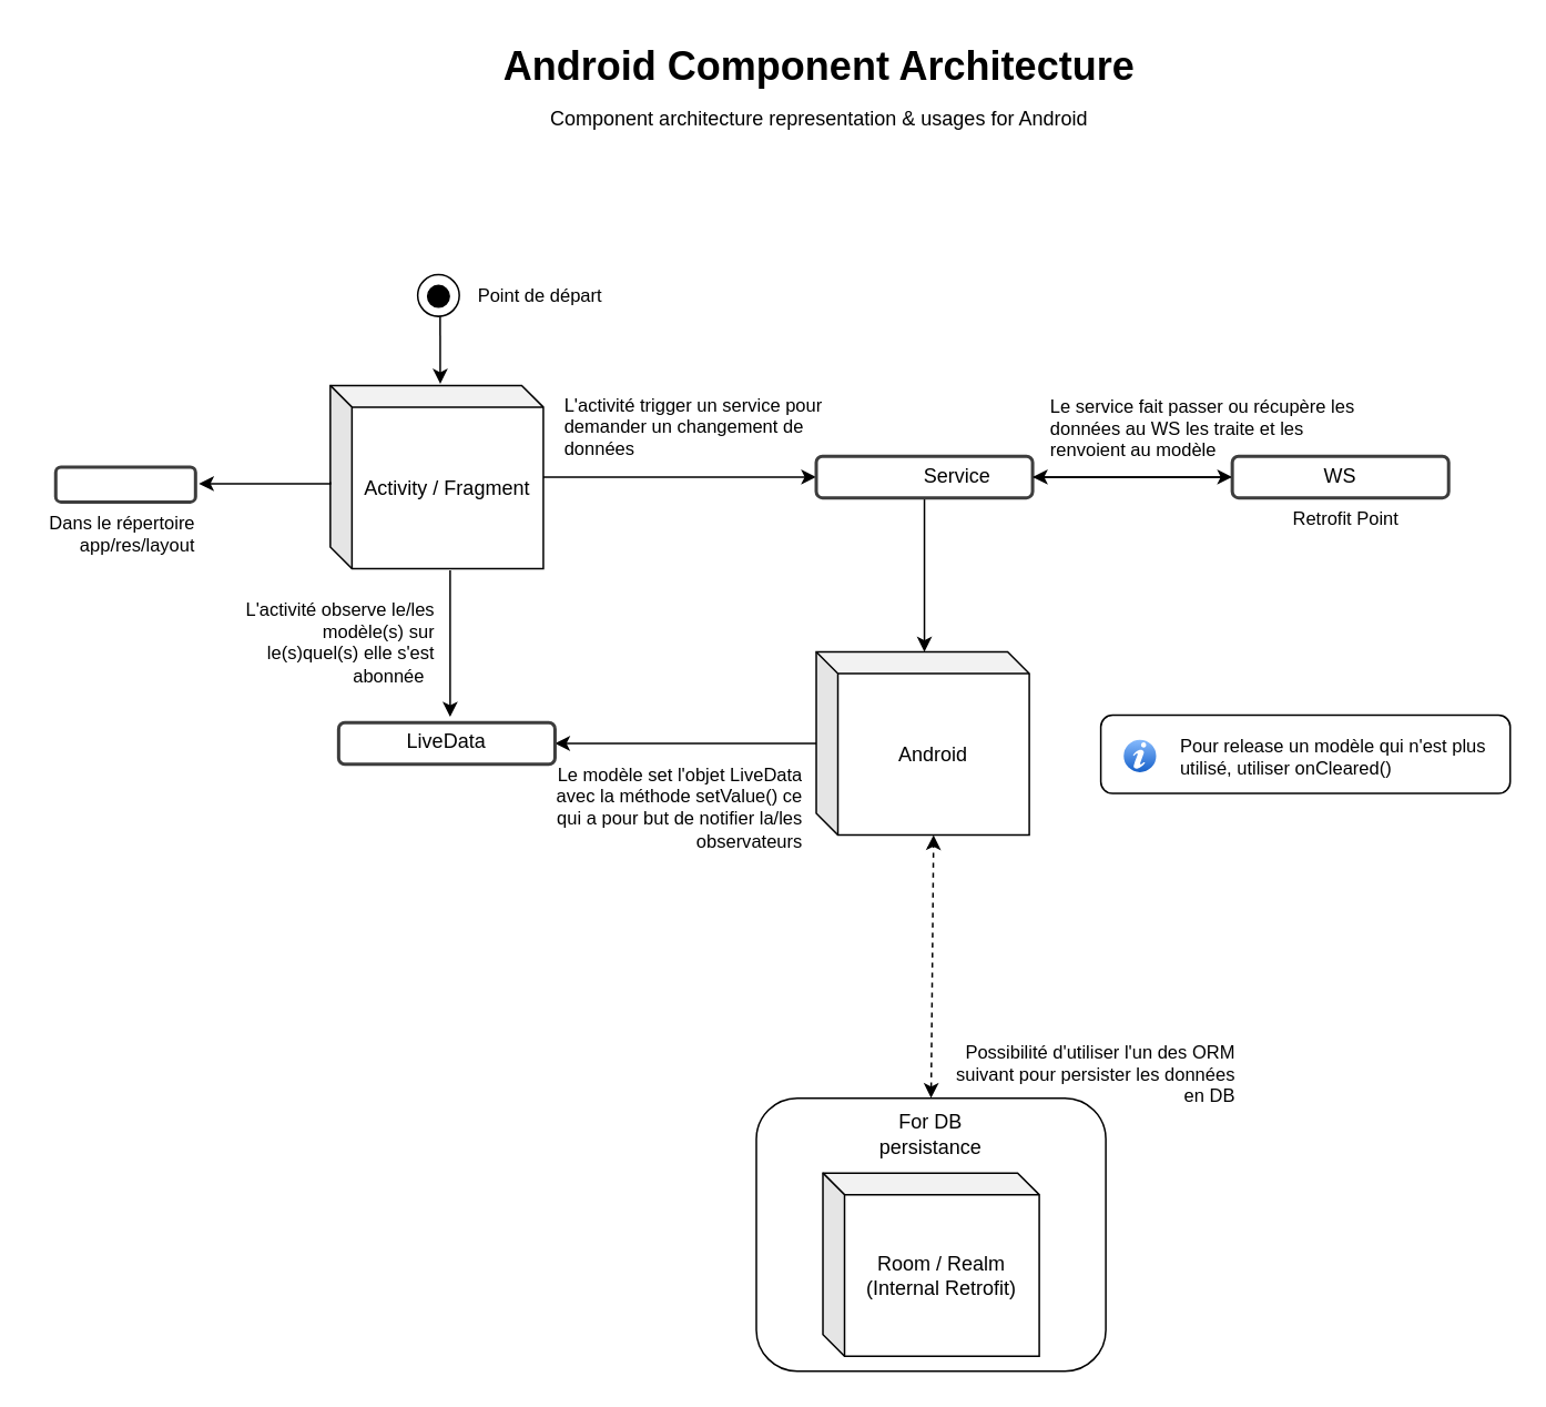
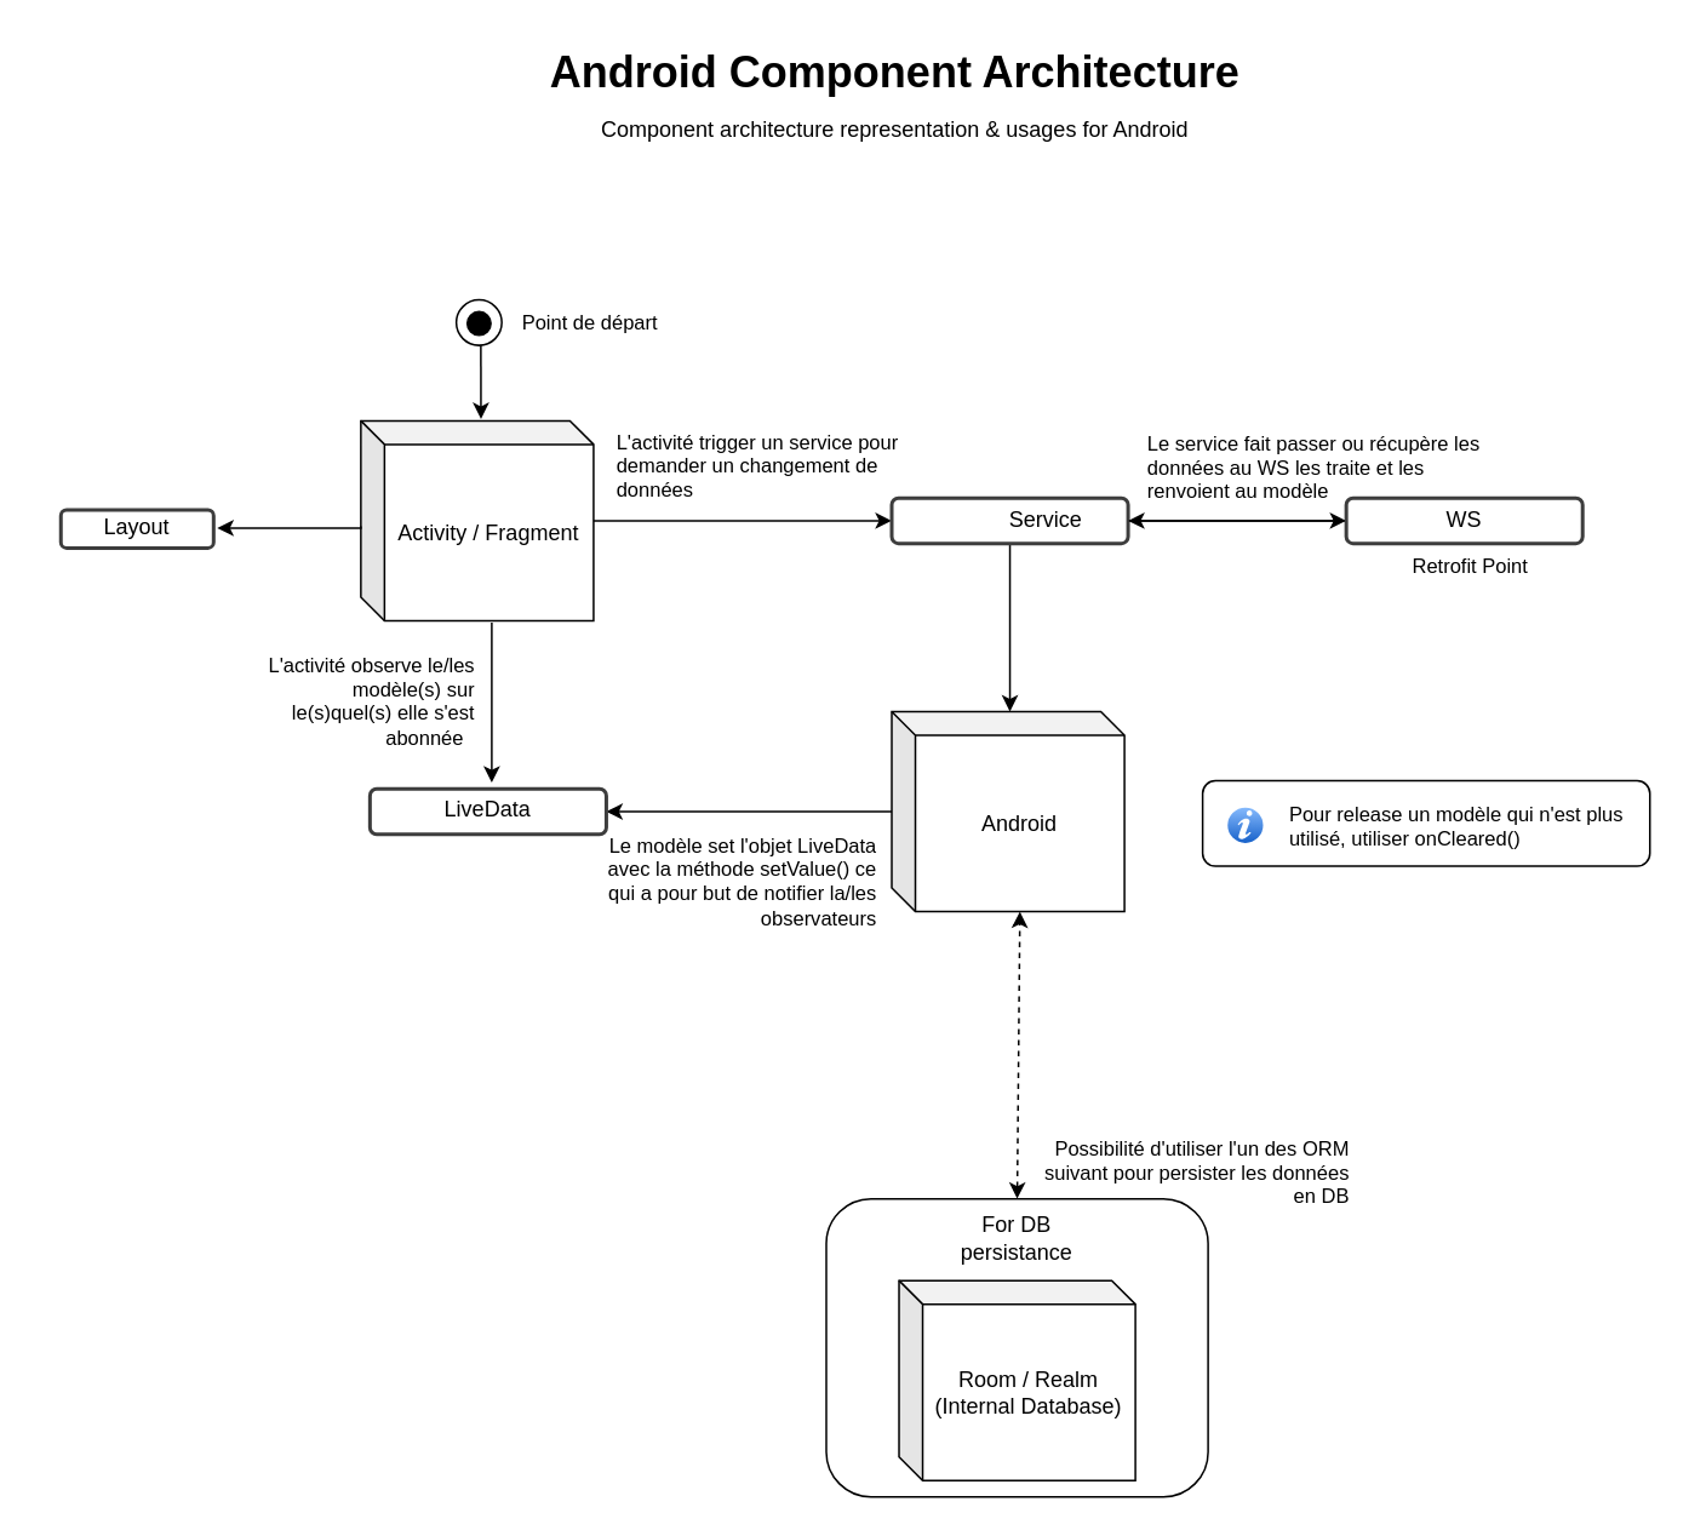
  <mxCell id="0" />
  <mxCell id="1" parent="0" />
  <mxCell id="2" value="" style="rounded=1;whiteSpace=wrap;html=1;fontSize=11;align=right;" vertex="1" parent="1"><mxGeometry x="661" y="429" width="246" height="47" as="geometry" /></mxCell>
  <mxCell id="3" value="" style="rounded=1;whiteSpace=wrap;html=1;fontSize=11;" vertex="1" parent="1"><mxGeometry x="454" y="659" width="210" height="164" as="geometry" /></mxCell>
  <mxCell id="4" style="edgeStyle=orthogonalEdgeStyle;rounded=0;orthogonalLoop=1;jettySize=auto;html=1;entryX=0;entryY=0.5;entryDx=0;entryDy=0;" parent="1" source="6" target="11" edge="1"><mxGeometry relative="1" as="geometry" /></mxCell>
  <mxCell id="5" style="edgeStyle=orthogonalEdgeStyle;rounded=0;orthogonalLoop=1;jettySize=auto;html=1;fontSize=11;" edge="1" parent="1"><mxGeometry relative="1" as="geometry"><mxPoint x="270" y="430" as="targetPoint" /><mxPoint x="270" y="342" as="sourcePoint" /><Array as="points"><mxPoint x="270" y="390" /><mxPoint x="270" y="390" /></Array></mxGeometry></mxCell>
  <mxCell id="6" value="Activity / Fragment" style="shape=cube;whiteSpace=wrap;html=1;boundedLbl=1;backgroundOutline=1;darkOpacity=0.05;darkOpacity2=0.1;size=13;" parent="1" vertex="1"><mxGeometry x="198" y="231" width="128" height="110" as="geometry" /></mxCell>
  <mxCell id="7" style="edgeStyle=orthogonalEdgeStyle;rounded=0;orthogonalLoop=1;jettySize=auto;html=1;entryX=1;entryY=0.5;entryDx=0;entryDy=0;" parent="1" source="8" target="19" edge="1"><mxGeometry relative="1" as="geometry" /></mxCell>
  <mxCell id="8" value="Android" style="shape=cube;whiteSpace=wrap;html=1;boundedLbl=1;backgroundOutline=1;darkOpacity=0.05;darkOpacity2=0.1;size=13;" parent="1" vertex="1"><mxGeometry x="490" y="391" width="128" height="110" as="geometry" /></mxCell>
  <mxCell id="9" value="" style="edgeStyle=orthogonalEdgeStyle;rounded=0;orthogonalLoop=1;jettySize=auto;html=1;" parent="1" source="11" edge="1"><mxGeometry relative="1" as="geometry"><mxPoint x="555" y="391" as="targetPoint" /></mxGeometry></mxCell>
  <mxCell id="10" style="edgeStyle=orthogonalEdgeStyle;rounded=0;orthogonalLoop=1;jettySize=auto;html=1;" parent="1" source="11" target="16" edge="1"><mxGeometry relative="1" as="geometry" /></mxCell>
  <mxCell id="11" value="" style="rounded=1;html=1;fontSize=18;align=center;labelBorderColor=none;labelBackgroundColor=none;whiteSpace=wrap;strokeWidth=2;strokeColor=#3D3D3D;" parent="1" vertex="1"><mxGeometry x="490" y="273.5" width="130" height="25" as="geometry" /></mxCell>
  <mxCell id="12" value="Service" style="text;html=1;strokeColor=none;fillColor=none;align=center;verticalAlign=middle;whiteSpace=wrap;rounded=0;" parent="1" vertex="1"><mxGeometry x="555" y="276" width="40" height="20" as="geometry" /></mxCell>
  <mxCell id="13" value="&lt;p style=&quot;font-size: 11px;&quot;&gt;&lt;span style=&quot;font-weight: normal; font-size: 11px;&quot;&gt;&lt;font style=&quot;line-height: 0%; font-size: 11px;&quot;&gt;L'activité trigger un service pour demander un changement de données&lt;/font&gt;&lt;/span&gt;&lt;/p&gt;" style="text;html=1;strokeColor=none;fillColor=none;spacing=5;spacingTop=-20;whiteSpace=wrap;overflow=hidden;rounded=0;align=left;fontSize=11;" parent="1" vertex="1"><mxGeometry x="334" y="236" width="180" height="53" as="geometry" /></mxCell>
- <mxCell id="14" value="Room / Realm&lt;br&gt;(Internal Retrofit)" style="shape=cube;whiteSpace=wrap;html=1;boundedLbl=1;backgroundOutline=1;darkOpacity=0.05;darkOpacity2=0.1;size=13;" parent="1" vertex="1"><mxGeometry x="494" y="704" width="130" height="110" as="geometry" /></mxCell>
+ <mxCell id="14" value="Room / Realm&lt;br&gt;(Internal Database)" style="shape=cube;whiteSpace=wrap;html=1;boundedLbl=1;backgroundOutline=1;darkOpacity=0.05;darkOpacity2=0.1;size=13;" parent="1" vertex="1"><mxGeometry x="494" y="704" width="130" height="110" as="geometry" /></mxCell>
  <mxCell id="15" style="edgeStyle=orthogonalEdgeStyle;rounded=0;orthogonalLoop=1;jettySize=auto;html=1;" parent="1" source="16" target="11" edge="1"><mxGeometry relative="1" as="geometry" /></mxCell>
  <mxCell id="16" value="" style="rounded=1;html=1;fontSize=18;align=center;labelBorderColor=none;labelBackgroundColor=none;whiteSpace=wrap;strokeWidth=2;strokeColor=#3D3D3D;" parent="1" vertex="1"><mxGeometry x="740" y="273.5" width="130" height="25" as="geometry" /></mxCell>
  <mxCell id="17" value="WS" style="text;html=1;strokeColor=none;fillColor=none;align=center;verticalAlign=middle;whiteSpace=wrap;rounded=0;" parent="1" vertex="1"><mxGeometry x="785" y="276" width="40" height="20" as="geometry" /></mxCell>
  <mxCell id="18" value="&lt;p style=&quot;font-size: 11px&quot;&gt;&lt;span style=&quot;font-weight: normal ; font-size: 11px&quot;&gt;&lt;font style=&quot;line-height: 0% ; font-size: 11px&quot;&gt;Le service fait passer ou récupère les données au WS les traite et les renvoient au modèle&lt;/font&gt;&lt;/span&gt;&lt;/p&gt;" style="text;html=1;strokeColor=none;fillColor=none;spacing=5;spacingTop=-20;whiteSpace=wrap;overflow=hidden;rounded=0;align=left;fontSize=11;" parent="1" vertex="1"><mxGeometry x="626" y="237" width="208" height="53" as="geometry" /></mxCell>
  <mxCell id="19" value="" style="rounded=1;html=1;fontSize=18;align=center;labelBorderColor=none;labelBackgroundColor=none;whiteSpace=wrap;strokeWidth=2;strokeColor=#3D3D3D;" parent="1" vertex="1"><mxGeometry x="203" y="433.5" width="130" height="25" as="geometry" /></mxCell>
  <mxCell id="20" value="LiveData" style="text;html=1;strokeColor=none;fillColor=none;align=center;verticalAlign=middle;whiteSpace=wrap;rounded=0;" parent="1" vertex="1"><mxGeometry x="248" y="434.5" width="40" height="20" as="geometry" /></mxCell>
  <mxCell id="21" value="&lt;p style=&quot;line-height: 10%&quot;&gt;&lt;/p&gt;&lt;h1&gt;Android Component Architecture&lt;/h1&gt;&lt;p style=&quot;line-height: 0%&quot;&gt;Component architecture representation &amp;amp; usages for Android&lt;/p&gt;&lt;p&gt;&lt;/p&gt;" style="text;html=1;strokeColor=none;fillColor=none;spacing=5;spacingTop=-20;whiteSpace=wrap;overflow=hidden;rounded=0;align=center;" parent="1" vertex="1"><mxGeometry x="284" y="20" width="416" height="120" as="geometry" /></mxCell>
  <mxCell id="22" value="&lt;br&gt;Pour release un modèle qui n'est plus utilisé, utiliser onCleared()" style="text;html=1;strokeColor=none;fillColor=none;spacing=5;spacingTop=-20;whiteSpace=wrap;overflow=hidden;rounded=0;align=left;fontSize=11;" parent="1" vertex="1"><mxGeometry x="704" y="439" width="203" height="37" as="geometry" /></mxCell>
  <mxCell id="23" value="For DB persistance" style="text;html=1;strokeColor=none;fillColor=none;align=center;verticalAlign=middle;whiteSpace=wrap;rounded=0;" vertex="1" parent="1"><mxGeometry x="539" y="671" width="40" height="20" as="geometry" /></mxCell>
  <mxCell id="24" value="Retrofit Point" style="text;html=1;strokeColor=none;fillColor=none;align=center;verticalAlign=middle;rounded=0;fontSize=11;" vertex="1" parent="1"><mxGeometry x="770.5" y="301" width="75" height="20" as="geometry" /></mxCell>
  <mxCell id="25" value="&lt;p style=&quot;font-size: 11px&quot;&gt;&lt;span style=&quot;font-weight: normal ; font-size: 11px&quot;&gt;&lt;font style=&quot;line-height: 0% ; font-size: 11px&quot;&gt;Possibilité d'utiliser l'un des ORM suivant pour persister les données en DB&lt;/font&gt;&lt;/span&gt;&lt;/p&gt;" style="text;html=1;strokeColor=none;fillColor=none;spacing=5;spacingTop=-20;whiteSpace=wrap;overflow=hidden;rounded=0;align=right;fontSize=11;" vertex="1" parent="1"><mxGeometry x="570" y="625" width="177" height="53" as="geometry" /></mxCell>
  <mxCell id="26" value="" style="verticalLabelPosition=bottom;verticalAlign=top;html=1;shadow=0;dashed=0;strokeWidth=1;shape=mxgraph.ios.iInfoIcon;fillColor=#8BbEff;fillColor2=#135Ec8;strokeColor=#ffffff;fontSize=11;align=right;" vertex="1" parent="1"><mxGeometry x="674" y="443" width="21" height="21" as="geometry" /></mxCell>
  <mxCell id="27" value="" style="endArrow=classic;startArrow=classic;html=1;fontSize=11;dashed=1;entryX=0;entryY=0;entryDx=70.5;entryDy=110;entryPerimeter=0;exitX=0.5;exitY=0;exitDx=0;exitDy=0;" edge="1" parent="1" source="3" target="8"><mxGeometry width="50" height="50" relative="1" as="geometry"><mxPoint x="530" y="599" as="sourcePoint" /><mxPoint x="580" y="549" as="targetPoint" /></mxGeometry></mxCell>
  <mxCell id="28" value="&lt;p style=&quot;font-size: 11px&quot;&gt;&lt;span style=&quot;font-weight: normal ; font-size: 11px&quot;&gt;&lt;font style=&quot;line-height: 0% ; font-size: 11px&quot;&gt;Le modèle set l'objet LiveData avec la méthode setValue() ce qui a pour but de notifier la/les observateurs&lt;/font&gt;&lt;/span&gt;&lt;/p&gt;" style="text;html=1;strokeColor=none;fillColor=none;spacing=5;spacingTop=-20;whiteSpace=wrap;overflow=hidden;rounded=0;align=right;fontSize=11;" vertex="1" parent="1"><mxGeometry x="329" y="457.5" width="158" height="59" as="geometry" /></mxCell>
  <mxCell id="29" value="&lt;p style=&quot;font-size: 11px&quot;&gt;&lt;span style=&quot;font-weight: normal ; font-size: 11px&quot;&gt;&lt;font style=&quot;line-height: 0% ; font-size: 11px&quot;&gt;L'activité observe le/les modèle(s) sur le(s)quel(s) elle s'est abonnée&amp;nbsp;&amp;nbsp;&lt;/font&gt;&lt;/span&gt;&lt;/p&gt;" style="text;html=1;strokeColor=none;fillColor=none;spacing=5;spacingTop=-20;whiteSpace=wrap;overflow=hidden;rounded=0;align=right;fontSize=11;" vertex="1" parent="1"><mxGeometry x="134.5" y="359" width="131" height="57" as="geometry" /></mxCell>
  <mxCell id="30" style="edgeStyle=orthogonalEdgeStyle;rounded=0;orthogonalLoop=1;jettySize=auto;html=1;fontSize=11;exitX=0;exitY=0.527;exitDx=0;exitDy=0;exitPerimeter=0;" edge="1" parent="1" source="6"><mxGeometry relative="1" as="geometry"><mxPoint x="119" y="290" as="targetPoint" /><mxPoint x="131.5" y="267" as="sourcePoint" /><Array as="points"><mxPoint x="198" y="290" /></Array></mxGeometry></mxCell>
  <mxCell id="31" value="" style="rounded=1;html=1;fontSize=18;align=center;labelBorderColor=none;labelBackgroundColor=none;whiteSpace=wrap;strokeWidth=2;strokeColor=#3D3D3D;" vertex="1" parent="1"><mxGeometry x="33" y="280" width="84" height="21" as="geometry" /></mxCell>
- <mxCell id="33" value="&lt;p style=&quot;font-size: 11px&quot;&gt;&lt;span style=&quot;font-weight: normal ; font-size: 11px&quot;&gt;&lt;font style=&quot;line-height: 0% ; font-size: 11px&quot;&gt;Dans le répertoire app/res/layout&lt;/font&gt;&lt;/span&gt;&lt;/p&gt;" style="text;html=1;strokeColor=none;fillColor=none;spacing=5;spacingTop=-20;whiteSpace=wrap;overflow=hidden;rounded=0;align=right;fontSize=11;" vertex="1" parent="1"><mxGeometry x="20" y="307" width="102" height="28" as="geometry" /></mxCell>
+ <mxCell id="32" value="Layout" style="text;html=1;strokeColor=none;fillColor=none;align=center;verticalAlign=middle;whiteSpace=wrap;rounded=0;" vertex="1" parent="1"><mxGeometry x="58" y="282" width="34" height="16" as="geometry" /></mxCell>
  <mxCell id="34" value="" style="ellipse;whiteSpace=wrap;html=1;aspect=fixed;fontSize=11;align=right;" vertex="1" parent="1"><mxGeometry x="250.5" y="164.5" width="25" height="25" as="geometry" /></mxCell>
  <mxCell id="35" value="" style="ellipse;whiteSpace=wrap;html=1;aspect=fixed;fontSize=11;align=right;labelBackgroundColor=#000000;fillColor=#000000;" vertex="1" parent="1"><mxGeometry x="256.5" y="171" width="13" height="13" as="geometry" /></mxCell>
  <mxCell id="36" value="" style="endArrow=classic;html=1;fontSize=11;entryX=0.516;entryY=0.009;entryDx=0;entryDy=0;entryPerimeter=0;exitX=0.5;exitY=1;exitDx=0;exitDy=0;" edge="1" parent="1"><mxGeometry width="50" height="50" relative="1" as="geometry"><mxPoint x="264" y="189.5" as="sourcePoint" /><mxPoint x="264.048" y="229.99" as="targetPoint" /></mxGeometry></mxCell>
  <mxCell id="37" value="&lt;p style=&quot;font-size: 11px&quot;&gt;&lt;span style=&quot;font-weight: normal ; font-size: 11px&quot;&gt;&lt;font style=&quot;line-height: 0% ; font-size: 11px&quot;&gt;Point de départ&lt;/font&gt;&lt;/span&gt;&lt;/p&gt;" style="text;html=1;strokeColor=none;fillColor=none;spacing=5;spacingTop=-20;whiteSpace=wrap;overflow=hidden;rounded=0;align=left;fontSize=11;" vertex="1" parent="1"><mxGeometry x="282" y="170" width="92" height="20" as="geometry" /></mxCell>
